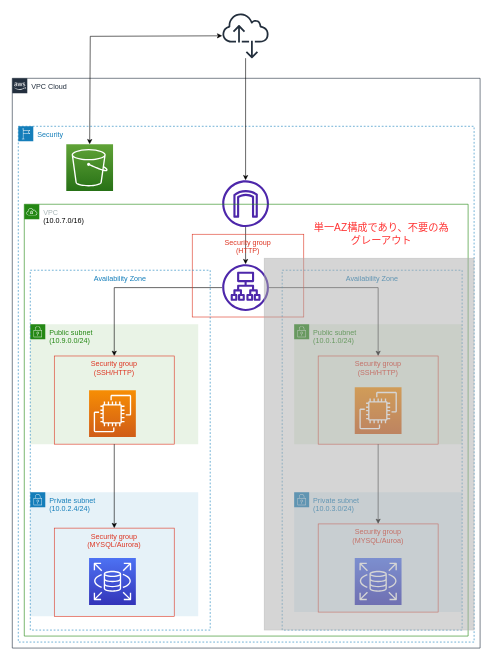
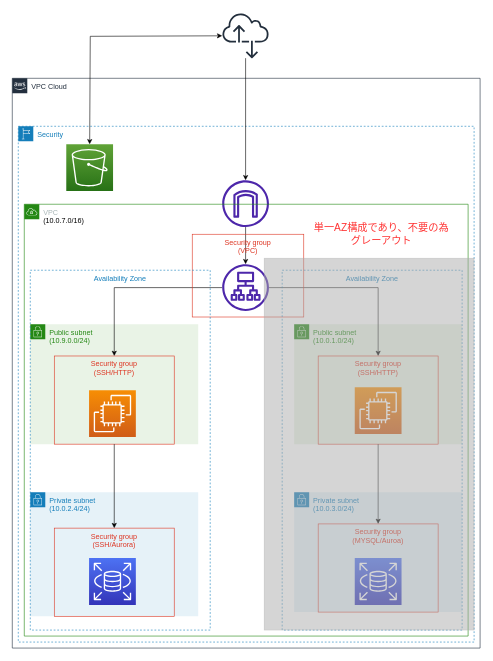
  <mxCell id="0" />
  <mxCell id="1" parent="0" />
  <mxCell id="2" value="VPC Cloud" style="points=[[0,0],[0.25,0],[0.5,0],[0.75,0],[1,0],[1,0.25],[1,0.5],[1,0.75],[1,1],[0.75,1],[0.5,1],[0.25,1],[0,1],[0,0.75],[0,0.5],[0,0.25]];outlineConnect=0;gradientColor=none;html=1;whiteSpace=wrap;fontSize=12;fontStyle=0;container=1;pointerEvents=0;collapsible=0;recursiveResize=0;shape=mxgraph.aws4.group;grIcon=mxgraph.aws4.group_aws_cloud_alt;strokeColor=#232F3E;fillColor=none;verticalAlign=top;align=left;spacingLeft=30;fontColor=#232F3E;dashed=0;" parent="1" vertex="1"><mxGeometry x="20" y="130" width="780" height="950" as="geometry" /></mxCell>
  <mxCell id="3" value="Security" style="points=[[0,0],[0.25,0],[0.5,0],[0.75,0],[1,0],[1,0.25],[1,0.5],[1,0.75],[1,1],[0.75,1],[0.5,1],[0.25,1],[0,1],[0,0.75],[0,0.5],[0,0.25]];outlineConnect=0;gradientColor=none;html=1;whiteSpace=wrap;fontSize=12;fontStyle=0;container=1;pointerEvents=0;collapsible=0;recursiveResize=0;shape=mxgraph.aws4.group;grIcon=mxgraph.aws4.group_region;strokeColor=#147EBA;fillColor=none;verticalAlign=top;align=left;spacingLeft=30;fontColor=#147EBA;dashed=1;" parent="2" vertex="1"><mxGeometry x="10" y="80" width="760" height="860" as="geometry" /></mxCell>
  <mxCell id="4" value="" style="sketch=0;points=[[0,0,0],[0.25,0,0],[0.5,0,0],[0.75,0,0],[1,0,0],[0,1,0],[0.25,1,0],[0.5,1,0],[0.75,1,0],[1,1,0],[0,0.25,0],[0,0.5,0],[0,0.75,0],[1,0.25,0],[1,0.5,0],[1,0.75,0]];outlineConnect=0;fontColor=#232F3E;gradientColor=#60A337;gradientDirection=north;fillColor=#277116;strokeColor=#ffffff;dashed=0;verticalLabelPosition=bottom;verticalAlign=top;align=center;html=1;fontSize=12;fontStyle=0;aspect=fixed;shape=mxgraph.aws4.resourceIcon;resIcon=mxgraph.aws4.s3;" parent="3" vertex="1"><mxGeometry x="80" y="30" width="78" height="78" as="geometry" /></mxCell>
  <mxCell id="5" value="Public subnet&lt;br&gt;(10.9.0.0/24)" style="points=[[0,0],[0.25,0],[0.5,0],[0.75,0],[1,0],[1,0.25],[1,0.5],[1,0.75],[1,1],[0.75,1],[0.5,1],[0.25,1],[0,1],[0,0.75],[0,0.5],[0,0.25]];outlineConnect=0;gradientColor=none;html=1;whiteSpace=wrap;fontSize=12;fontStyle=0;container=1;pointerEvents=0;collapsible=0;recursiveResize=0;shape=mxgraph.aws4.group;grIcon=mxgraph.aws4.group_security_group;grStroke=0;strokeColor=#248814;fillColor=#E9F3E6;verticalAlign=top;align=left;spacingLeft=30;fontColor=#248814;dashed=0;" parent="1" vertex="1"><mxGeometry x="50" y="540" width="280" height="200" as="geometry" /></mxCell>
  <mxCell id="6" value="" style="sketch=0;points=[[0,0,0],[0.25,0,0],[0.5,0,0],[0.75,0,0],[1,0,0],[0,1,0],[0.25,1,0],[0.5,1,0],[0.75,1,0],[1,1,0],[0,0.25,0],[0,0.5,0],[0,0.75,0],[1,0.25,0],[1,0.5,0],[1,0.75,0]];outlineConnect=0;fontColor=#232F3E;gradientColor=#F78E04;gradientDirection=north;fillColor=#D05C17;strokeColor=#ffffff;dashed=0;verticalLabelPosition=bottom;verticalAlign=top;align=center;html=1;fontSize=12;fontStyle=0;aspect=fixed;shape=mxgraph.aws4.resourceIcon;resIcon=mxgraph.aws4.ec2;" parent="5" vertex="1"><mxGeometry x="98" y="110" width="78" height="78" as="geometry" /></mxCell>
  <mxCell id="7" value="Security group&#10;(SSH/HTTP)" style="fillColor=none;strokeColor=#DD3522;verticalAlign=top;fontStyle=0;fontColor=#DD3522;" parent="5" vertex="1"><mxGeometry x="40" y="53" width="200" height="147" as="geometry" /></mxCell>
  <mxCell id="8" value="Public subnet&lt;br&gt;(10.0.1.0/24)" style="points=[[0,0],[0.25,0],[0.5,0],[0.75,0],[1,0],[1,0.25],[1,0.5],[1,0.75],[1,1],[0.75,1],[0.5,1],[0.25,1],[0,1],[0,0.75],[0,0.5],[0,0.25]];outlineConnect=0;gradientColor=none;html=1;whiteSpace=wrap;fontSize=12;fontStyle=0;container=1;pointerEvents=0;collapsible=0;recursiveResize=0;shape=mxgraph.aws4.group;grIcon=mxgraph.aws4.group_security_group;grStroke=0;strokeColor=#248814;fillColor=#E9F3E6;verticalAlign=top;align=left;spacingLeft=30;fontColor=#248814;dashed=0;" parent="1" vertex="1"><mxGeometry x="490" y="540" width="280" height="200" as="geometry" /></mxCell>
  <mxCell id="9" value="" style="sketch=0;points=[[0,0,0],[0.25,0,0],[0.5,0,0],[0.75,0,0],[1,0,0],[0,1,0],[0.25,1,0],[0.5,1,0],[0.75,1,0],[1,1,0],[0,0.25,0],[0,0.5,0],[0,0.75,0],[1,0.25,0],[1,0.5,0],[1,0.75,0]];outlineConnect=0;fontColor=#232F3E;gradientColor=#F78E04;gradientDirection=north;fillColor=#D05C17;strokeColor=#ffffff;dashed=0;verticalLabelPosition=bottom;verticalAlign=top;align=center;html=1;fontSize=12;fontStyle=0;aspect=fixed;shape=mxgraph.aws4.resourceIcon;resIcon=mxgraph.aws4.ec2;" parent="8" vertex="1"><mxGeometry x="101" y="105" width="78" height="78" as="geometry" /></mxCell>
  <mxCell id="10" value="Security group&#10;(SSH/HTTP)" style="fillColor=none;strokeColor=#DD3522;verticalAlign=top;fontStyle=0;fontColor=#DD3522;" parent="8" vertex="1"><mxGeometry x="40" y="53" width="200" height="147" as="geometry" /></mxCell>
  <mxCell id="11" value="Private subnet&lt;br&gt;(10.0.2.4/24)" style="points=[[0,0],[0.25,0],[0.5,0],[0.75,0],[1,0],[1,0.25],[1,0.5],[1,0.75],[1,1],[0.75,1],[0.5,1],[0.25,1],[0,1],[0,0.75],[0,0.5],[0,0.25]];outlineConnect=0;gradientColor=none;html=1;whiteSpace=wrap;fontSize=12;fontStyle=0;container=1;pointerEvents=0;collapsible=0;recursiveResize=0;shape=mxgraph.aws4.group;grIcon=mxgraph.aws4.group_security_group;grStroke=0;strokeColor=#147EBA;fillColor=#E6F2F8;verticalAlign=top;align=left;spacingLeft=30;fontColor=#147EBA;dashed=0;" parent="1" vertex="1"><mxGeometry x="50" y="820" width="280" height="207" as="geometry" /></mxCell>
  <mxCell id="12" value="" style="sketch=0;points=[[0,0,0],[0.25,0,0],[0.5,0,0],[0.75,0,0],[1,0,0],[0,1,0],[0.25,1,0],[0.5,1,0],[0.75,1,0],[1,1,0],[0,0.25,0],[0,0.5,0],[0,0.75,0],[1,0.25,0],[1,0.5,0],[1,0.75,0]];outlineConnect=0;fontColor=#232F3E;gradientColor=#4D72F3;gradientDirection=north;fillColor=#3334B9;strokeColor=#ffffff;dashed=0;verticalLabelPosition=bottom;verticalAlign=top;align=center;html=1;fontSize=12;fontStyle=0;aspect=fixed;shape=mxgraph.aws4.resourceIcon;resIcon=mxgraph.aws4.rds;" parent="11" vertex="1"><mxGeometry x="98" y="110" width="78" height="78" as="geometry" /></mxCell>
- <mxCell id="13" value="Security group&#10;(MYSQL/Aurora)" style="fillColor=none;strokeColor=#DD3522;verticalAlign=top;fontStyle=0;fontColor=#DD3522;" parent="11" vertex="1"><mxGeometry x="40" y="60" width="200" height="147" as="geometry" /></mxCell>
+ <mxCell id="13" value="Security group&#10;(SSH/Aurora)" style="fillColor=none;strokeColor=#DD3522;verticalAlign=top;fontStyle=0;fontColor=#DD3522;" parent="11" vertex="1"><mxGeometry x="40" y="60" width="200" height="147" as="geometry" /></mxCell>
  <mxCell id="14" value="Private subnet&lt;br&gt;(10.0.3.0/24)" style="points=[[0,0],[0.25,0],[0.5,0],[0.75,0],[1,0],[1,0.25],[1,0.5],[1,0.75],[1,1],[0.75,1],[0.5,1],[0.25,1],[0,1],[0,0.75],[0,0.5],[0,0.25]];outlineConnect=0;gradientColor=none;html=1;whiteSpace=wrap;fontSize=12;fontStyle=0;container=1;pointerEvents=0;collapsible=0;recursiveResize=0;shape=mxgraph.aws4.group;grIcon=mxgraph.aws4.group_security_group;grStroke=0;strokeColor=#147EBA;fillColor=#E6F2F8;verticalAlign=top;align=left;spacingLeft=30;fontColor=#147EBA;dashed=0;" parent="1" vertex="1"><mxGeometry x="490" y="820" width="280" height="200" as="geometry" /></mxCell>
  <mxCell id="15" value="" style="sketch=0;points=[[0,0,0],[0.25,0,0],[0.5,0,0],[0.75,0,0],[1,0,0],[0,1,0],[0.25,1,0],[0.5,1,0],[0.75,1,0],[1,1,0],[0,0.25,0],[0,0.5,0],[0,0.75,0],[1,0.25,0],[1,0.5,0],[1,0.75,0]];outlineConnect=0;fontColor=#232F3E;gradientColor=#4D72F3;gradientDirection=north;fillColor=#3334B9;strokeColor=#ffffff;dashed=0;verticalLabelPosition=bottom;verticalAlign=top;align=center;html=1;fontSize=12;fontStyle=0;aspect=fixed;shape=mxgraph.aws4.resourceIcon;resIcon=mxgraph.aws4.rds;" parent="14" vertex="1"><mxGeometry x="101" y="110" width="78" height="78" as="geometry" /></mxCell>
  <mxCell id="16" value="Security group&#10;(MYSQL/Auroa)" style="fillColor=none;strokeColor=#DD3522;verticalAlign=top;fontStyle=0;fontColor=#DD3522;" parent="14" vertex="1"><mxGeometry x="40" y="53" width="200" height="147" as="geometry" /></mxCell>
  <mxCell id="17" style="edgeStyle=orthogonalEdgeStyle;rounded=0;orthogonalLoop=1;jettySize=auto;html=1;" parent="1" source="18" target="21" edge="1"><mxGeometry relative="1" as="geometry" /></mxCell>
  <mxCell id="18" value="" style="sketch=0;outlineConnect=0;fontColor=#232F3E;gradientColor=none;fillColor=#4D27AA;strokeColor=none;dashed=0;verticalLabelPosition=bottom;verticalAlign=top;align=center;html=1;fontSize=12;fontStyle=0;aspect=fixed;pointerEvents=1;shape=mxgraph.aws4.internet_gateway;" parent="1" vertex="1"><mxGeometry x="370" y="300" width="78" height="78" as="geometry" /></mxCell>
  <mxCell id="19" style="edgeStyle=orthogonalEdgeStyle;rounded=0;orthogonalLoop=1;jettySize=auto;html=1;" parent="1" source="21" target="10" edge="1"><mxGeometry relative="1" as="geometry" /></mxCell>
  <mxCell id="20" style="edgeStyle=orthogonalEdgeStyle;rounded=0;orthogonalLoop=1;jettySize=auto;html=1;" parent="1" source="21" target="7" edge="1"><mxGeometry relative="1" as="geometry" /></mxCell>
  <mxCell id="21" value="" style="sketch=0;outlineConnect=0;fontColor=#232F3E;gradientColor=none;fillColor=#4D27AA;strokeColor=none;dashed=0;verticalLabelPosition=bottom;verticalAlign=top;align=center;html=1;fontSize=12;fontStyle=0;aspect=fixed;pointerEvents=1;shape=mxgraph.aws4.application_load_balancer;" parent="1" vertex="1"><mxGeometry x="370" y="440" width="78" height="78" as="geometry" /></mxCell>
- <mxCell id="22" value="Security group&#10;(HTTP)" style="fillColor=none;strokeColor=#DD3522;verticalAlign=top;fontStyle=0;fontColor=#DD3522;" parent="1" vertex="1"><mxGeometry x="320" y="390" width="186" height="138" as="geometry" /></mxCell>
+ <mxCell id="22" value="Security group&#10;(VPC)" style="fillColor=none;strokeColor=#DD3522;verticalAlign=top;fontStyle=0;fontColor=#DD3522;" parent="1" vertex="1"><mxGeometry x="320" y="390" width="186" height="138" as="geometry" /></mxCell>
  <mxCell id="23" style="edgeStyle=orthogonalEdgeStyle;rounded=0;orthogonalLoop=1;jettySize=auto;html=1;" parent="1" source="7" target="13" edge="1"><mxGeometry relative="1" as="geometry" /></mxCell>
  <mxCell id="24" style="edgeStyle=orthogonalEdgeStyle;rounded=0;orthogonalLoop=1;jettySize=auto;html=1;" parent="1" source="10" target="16" edge="1"><mxGeometry relative="1" as="geometry" /></mxCell>
  <mxCell id="25" value="Availability Zone" style="fillColor=none;strokeColor=#147EBA;dashed=1;verticalAlign=top;fontStyle=0;fontColor=#147EBA;" parent="1" vertex="1"><mxGeometry x="50" y="450" width="300" height="600" as="geometry" /></mxCell>
  <mxCell id="26" value="Availability Zone" style="fillColor=none;strokeColor=#147EBA;dashed=1;verticalAlign=top;fontStyle=0;fontColor=#147EBA;" parent="1" vertex="1"><mxGeometry x="470" y="450" width="300" height="600" as="geometry" /></mxCell>
  <mxCell id="27" value="VPC&lt;br&gt;&lt;font color=&quot;#000000&quot;&gt;(10.0.7.0/16)&lt;/font&gt;" style="points=[[0,0],[0.25,0],[0.5,0],[0.75,0],[1,0],[1,0.25],[1,0.5],[1,0.75],[1,1],[0.75,1],[0.5,1],[0.25,1],[0,1],[0,0.75],[0,0.5],[0,0.25]];outlineConnect=0;gradientColor=none;html=1;whiteSpace=wrap;fontSize=12;fontStyle=0;container=1;pointerEvents=0;collapsible=0;recursiveResize=0;shape=mxgraph.aws4.group;grIcon=mxgraph.aws4.group_vpc;strokeColor=#248814;fillColor=none;verticalAlign=top;align=left;spacingLeft=30;fontColor=#AAB7B8;dashed=0;" parent="1" vertex="1"><mxGeometry x="40" y="340" width="740" height="720" as="geometry" /></mxCell>
  <mxCell id="28" value="&lt;font style=&quot;font-size: 17px;&quot; color=&quot;#ff3333&quot;&gt;単一AZ構成であり、不要の為グレーアウト&lt;/font&gt;" style="text;html=1;strokeColor=none;fillColor=none;align=center;verticalAlign=middle;whiteSpace=wrap;rounded=0;fontColor=#000000;opacity=50;" parent="27" vertex="1"><mxGeometry x="480" y="25" width="231" height="50" as="geometry" /></mxCell>
  <mxCell id="29" style="edgeStyle=orthogonalEdgeStyle;rounded=0;orthogonalLoop=1;jettySize=auto;html=1;" parent="1" source="30" target="18" edge="1"><mxGeometry relative="1" as="geometry" /></mxCell>
  <mxCell id="30" value="" style="sketch=0;outlineConnect=0;fontColor=#232F3E;gradientColor=none;fillColor=#232F3D;strokeColor=none;dashed=0;verticalLabelPosition=bottom;verticalAlign=top;align=center;html=1;fontSize=12;fontStyle=0;aspect=fixed;pointerEvents=1;shape=mxgraph.aws4.internet_alt2;" parent="1" vertex="1"><mxGeometry x="370" y="20" width="78" height="78" as="geometry" /></mxCell>
  <mxCell id="31" value="" style="rounded=0;whiteSpace=wrap;html=1;fontColor=#000000;strokeColor=#ABABAB;fillColor=#ABABAB;opacity=50;" parent="1" vertex="1"><mxGeometry x="440" y="430" width="350" height="620" as="geometry" /></mxCell>
  <mxCell id="32" value="" style="endArrow=classic;startArrow=classic;html=1;rounded=0;fontSize=17;fontColor=#FF3333;exitX=0.5;exitY=0;exitDx=0;exitDy=0;exitPerimeter=0;" edge="1" parent="1" source="4" target="30"><mxGeometry width="50" height="50" relative="1" as="geometry"><mxPoint x="400" y="420" as="sourcePoint" /><mxPoint x="450" y="370" as="targetPoint" /><Array as="points"><mxPoint x="150" y="60" /></Array></mxGeometry></mxCell>
